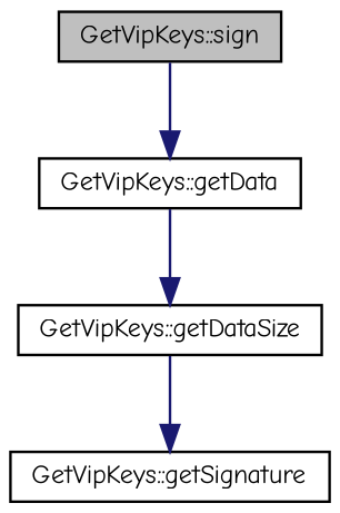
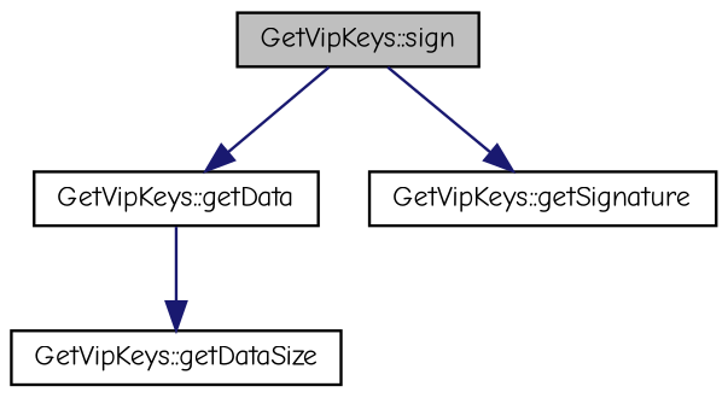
  digraph {
    fontname="Comic Neue"
    rankdir=TB
    node [color=black fillcolor=white fontname="Comic Neue" fontsize=10 shape=record style=filled]
    edge [color=midnightblue fontname="Comic Neue" fontsize=10 labelfontname=Helvetica labelfontsize=10 style=solid]
    n1 [fillcolor=grey75 fontcolor=black height=0.2 label="GetVipKeys::sign" width=0.4]
    n2 [height=0.2 label="GetVipKeys::getData" width=0.4]
    n3 [height=0.2 label="GetVipKeys::getSignature" width=0.4]
    n4 [height=0.2 label="GetVipKeys::getDataSize" width=0.4]
    n1 -> n2
-   n4 -> n3
+   n1 -> n3
    n2 -> n4
  }
